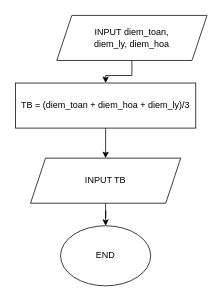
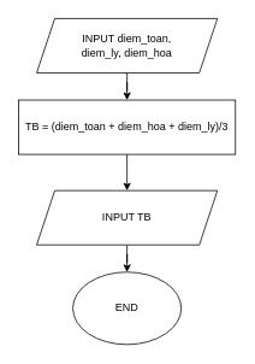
  <mxCell id="0" />
  <mxCell id="1" parent="0" />
  <mxCell id="2" value="" style="edgeStyle=orthogonalEdgeStyle;rounded=0;orthogonalLoop=1;jettySize=auto;html=1;" edge="1" parent="1" source="3" target="6"><mxGeometry relative="1" as="geometry" /></mxCell>
- <mxCell id="3" value="INPUT diem_toan,&lt;br&gt;diem_ly, diem_hoa" style="shape=parallelogram;perimeter=parallelogramPerimeter;whiteSpace=wrap;html=1;fixedSize=1;" vertex="1" parent="1"><mxGeometry x="75" y="20" width="200" height="60" as="geometry" /></mxCell>
+ <mxCell id="3" value="INPUT diem_toan,&lt;br&gt;diem_ly, diem_hoa" style="shape=parallelogram;perimeter=parallelogramPerimeter;whiteSpace=wrap;html=1;fixedSize=1;" vertex="1" parent="1"><mxGeometry x="40" y="20" width="200" height="60" as="geometry" /></mxCell>
  <mxCell id="4" style="edgeStyle=orthogonalEdgeStyle;rounded=0;orthogonalLoop=1;jettySize=auto;html=1;exitX=0.5;exitY=0;exitDx=0;exitDy=0;" edge="1" parent="1" source="6"><mxGeometry relative="1" as="geometry"><mxPoint x="140" y="130" as="targetPoint" /></mxGeometry></mxCell>
  <mxCell id="5" value="" style="edgeStyle=orthogonalEdgeStyle;rounded=0;orthogonalLoop=1;jettySize=auto;html=1;" edge="1" parent="1" source="6" target="8"><mxGeometry relative="1" as="geometry" /></mxCell>
  <mxCell id="6" value="TB = (diem_toan + diem_hoa + diem_ly)/3" style="whiteSpace=wrap;html=1;" vertex="1" parent="1"><mxGeometry x="20" y="110" width="240" height="60" as="geometry" /></mxCell>
  <mxCell id="7" value="" style="edgeStyle=orthogonalEdgeStyle;rounded=0;orthogonalLoop=1;jettySize=auto;html=1;" edge="1" parent="1" source="8" target="9"><mxGeometry relative="1" as="geometry" /></mxCell>
  <mxCell id="8" value="INPUT TB" style="shape=parallelogram;perimeter=parallelogramPerimeter;whiteSpace=wrap;html=1;fixedSize=1;" vertex="1" parent="1"><mxGeometry x="40" y="210" width="200" height="60" as="geometry" /></mxCell>
  <mxCell id="9" value="END" style="ellipse;whiteSpace=wrap;html=1;" vertex="1" parent="1"><mxGeometry x="80" y="300" width="120" height="80" as="geometry" /></mxCell>
